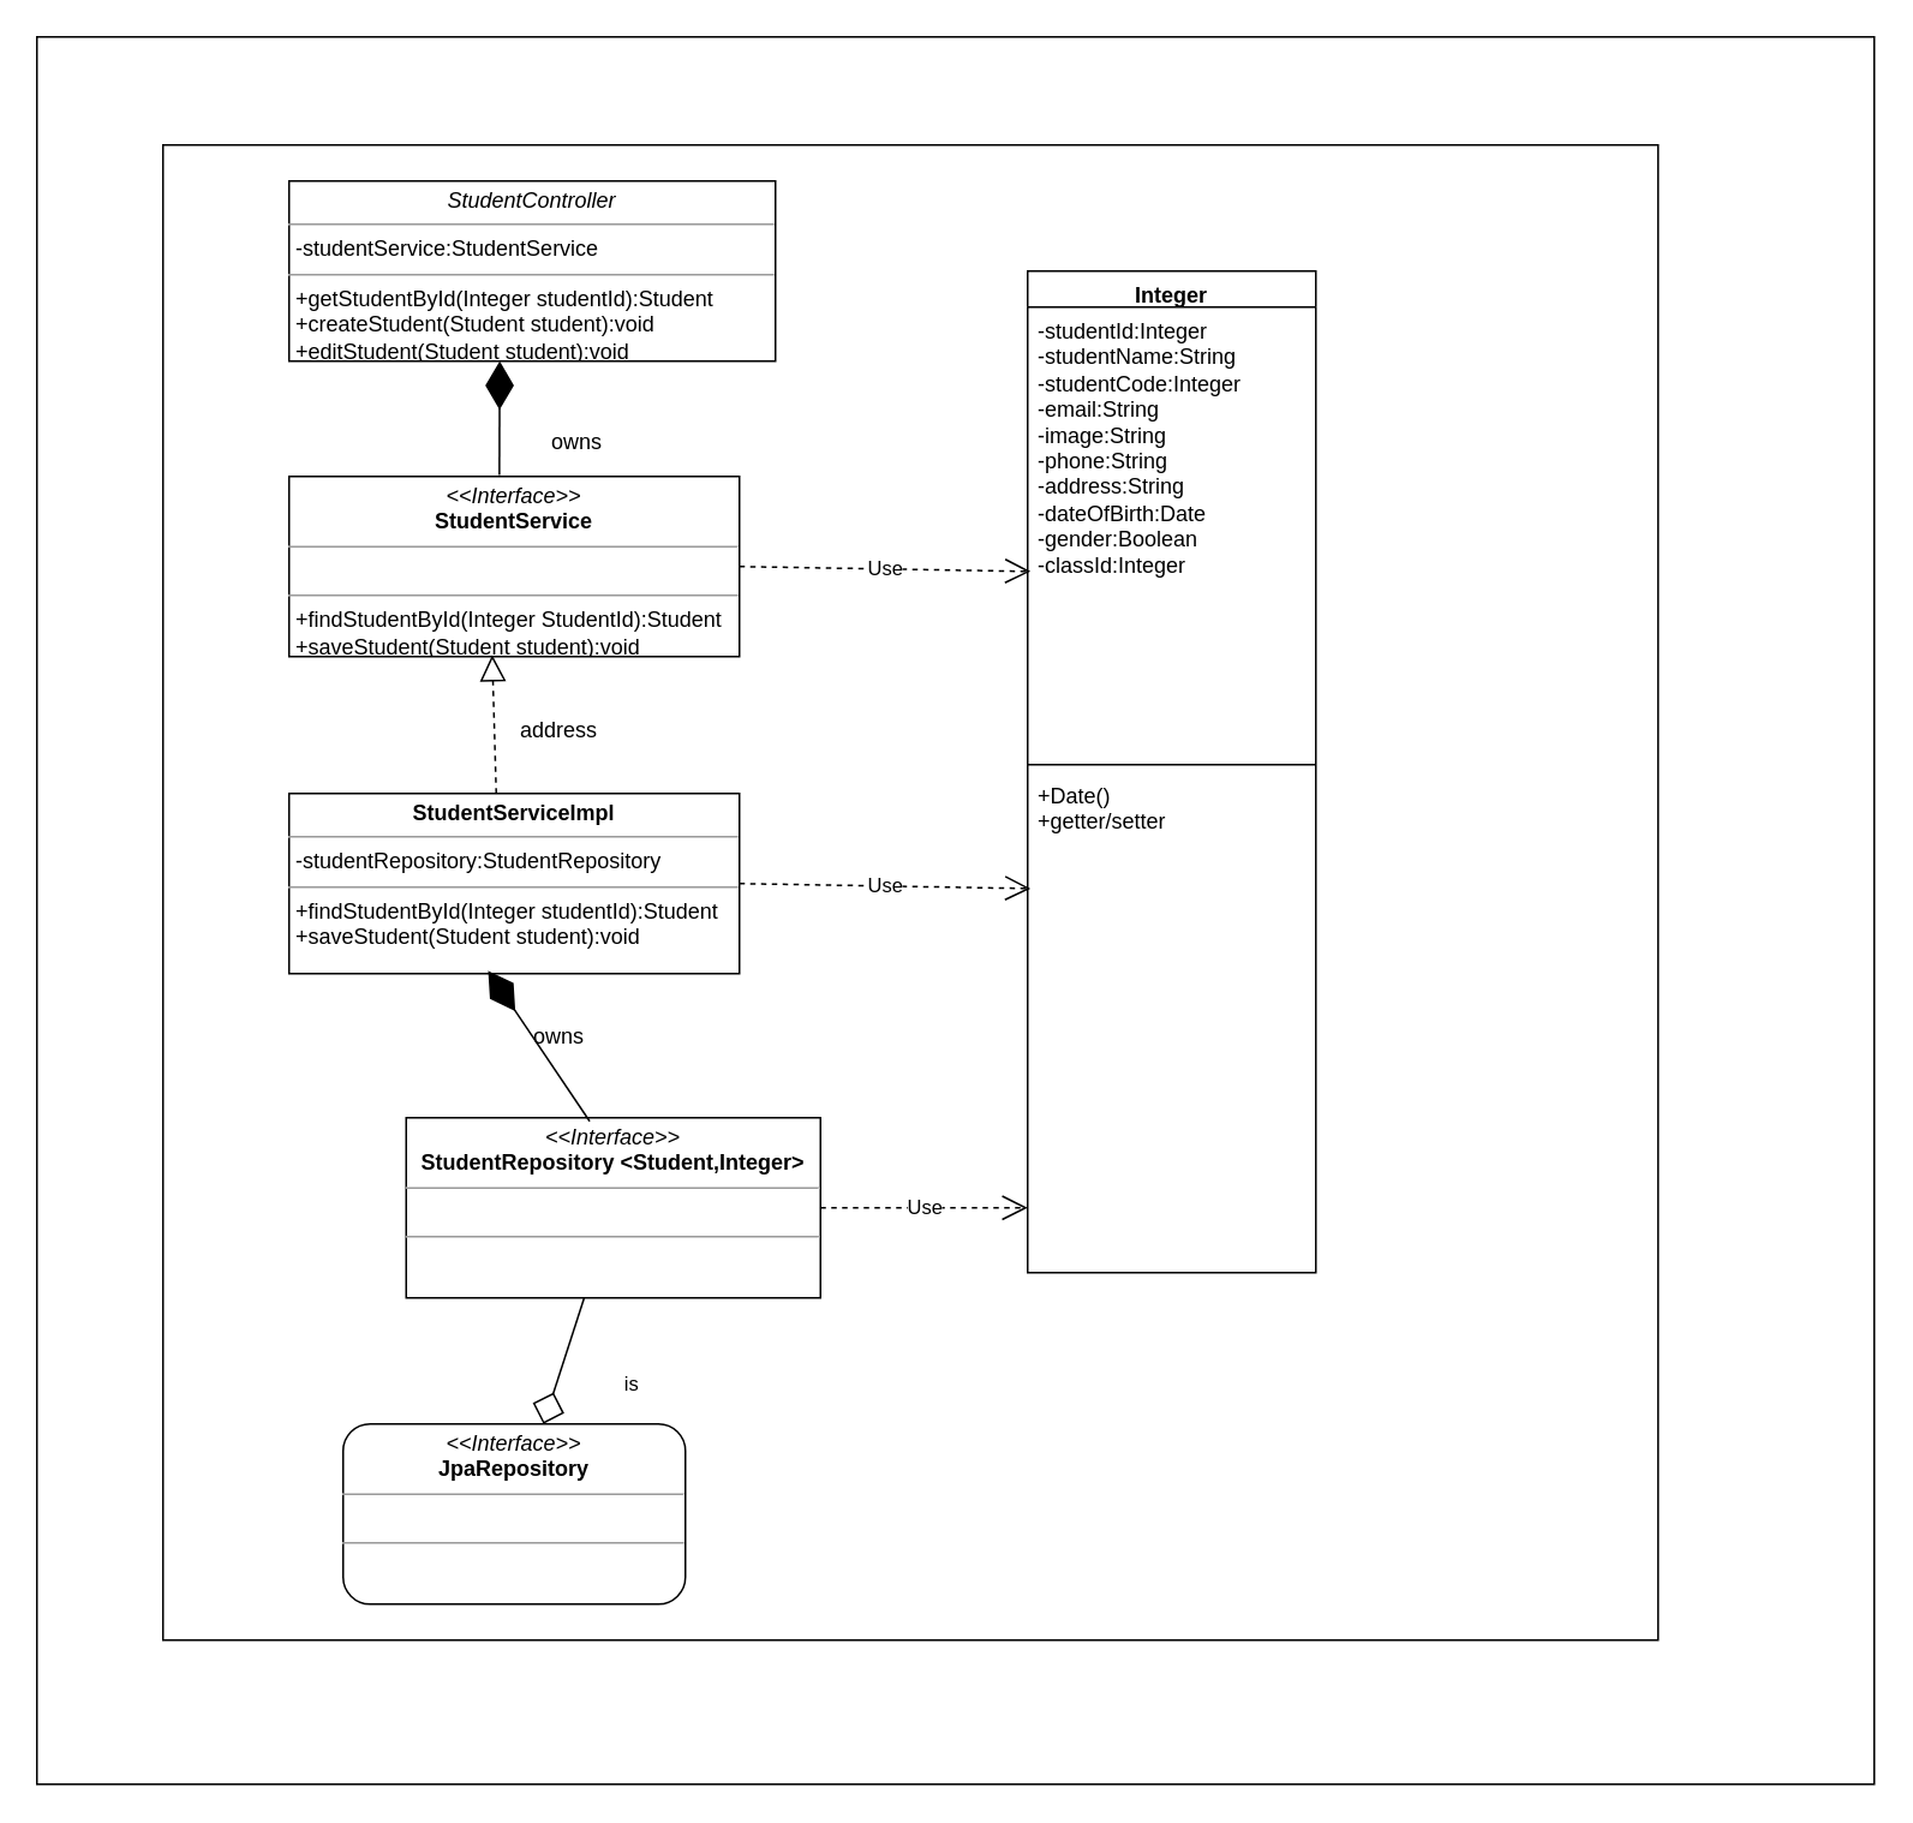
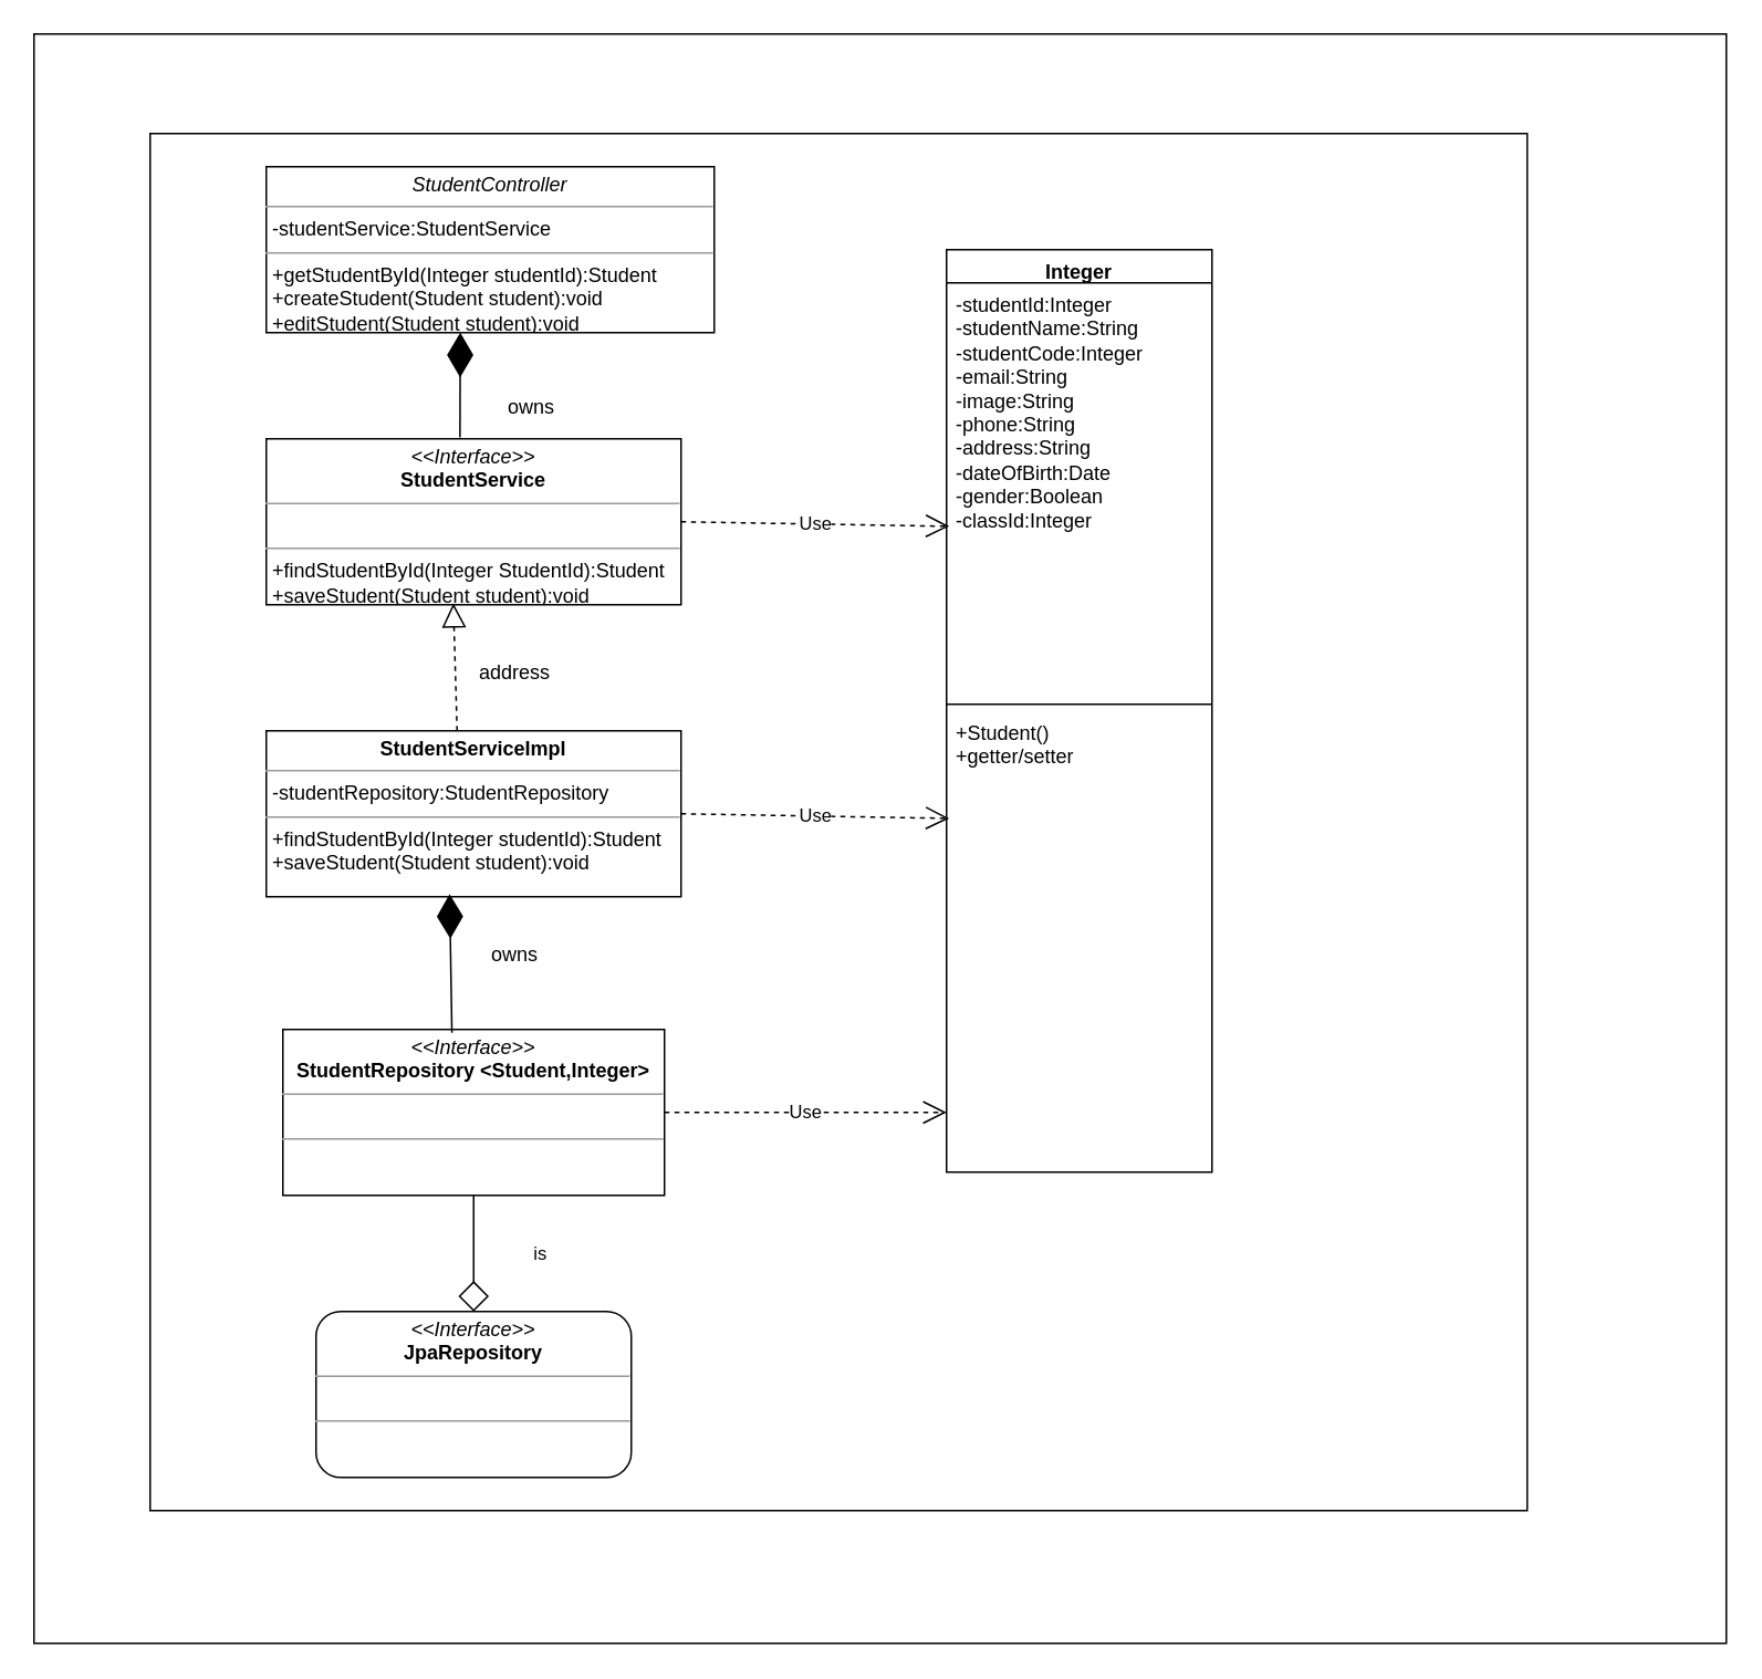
  <mxCell id="0" />
  <mxCell id="1" parent="0" />
  <mxCell id="2" value="" style="rounded=0;whiteSpace=wrap;html=1;" parent="1" vertex="1"><mxGeometry x="20" y="20" width="1020" height="970" as="geometry" /></mxCell>
  <mxCell id="3" value="" style="rounded=0;whiteSpace=wrap;html=1;" parent="1" vertex="1"><mxGeometry x="90" y="80" width="830" height="830" as="geometry" /></mxCell>
  <mxCell id="4" value="&lt;p style=&quot;margin:0px;margin-top:4px;text-align:center;&quot;&gt;&lt;i&gt;&amp;lt;&amp;lt;Interface&amp;gt;&amp;gt;&lt;/i&gt;&lt;br&gt;&lt;b&gt;JpaRepository&lt;/b&gt;&lt;/p&gt;&lt;hr size=&quot;1&quot;&gt;&lt;p style=&quot;margin:0px;margin-left:4px;&quot;&gt;&lt;br&gt;&lt;/p&gt;&lt;hr size=&quot;1&quot;&gt;&lt;p style=&quot;margin:0px;margin-left:4px;&quot;&gt;&lt;br&gt;&lt;/p&gt;" style="verticalAlign=top;align=left;overflow=fill;fontSize=12;fontFamily=Helvetica;html=1;whiteSpace=wrap;rounded=1;" parent="1" vertex="1"><mxGeometry x="190" y="790" width="190" height="100" as="geometry" /></mxCell>
- <mxCell id="5" value="&lt;p style=&quot;margin:0px;margin-top:4px;text-align:center;&quot;&gt;&lt;i&gt;&amp;lt;&amp;lt;Interface&amp;gt;&amp;gt;&lt;/i&gt;&lt;br&gt;&lt;b&gt;StudentRepository &amp;lt;Student,Integer&amp;gt;&lt;/b&gt;&lt;/p&gt;&lt;hr size=&quot;1&quot;&gt;&lt;p style=&quot;margin:0px;margin-left:4px;&quot;&gt;&lt;br&gt;&lt;/p&gt;&lt;hr size=&quot;1&quot;&gt;&lt;p style=&quot;margin:0px;margin-left:4px;&quot;&gt;&lt;br&gt;&lt;/p&gt;" style="verticalAlign=top;align=left;overflow=fill;fontSize=12;fontFamily=Helvetica;html=1;whiteSpace=wrap;" parent="1" vertex="1"><mxGeometry x="225" y="620" width="230" height="100" as="geometry" /></mxCell>
+ <mxCell id="5" value="&lt;p style=&quot;margin:0px;margin-top:4px;text-align:center;&quot;&gt;&lt;i&gt;&amp;lt;&amp;lt;Interface&amp;gt;&amp;gt;&lt;/i&gt;&lt;br&gt;&lt;b&gt;StudentRepository &amp;lt;Student,Integer&amp;gt;&lt;/b&gt;&lt;/p&gt;&lt;hr size=&quot;1&quot;&gt;&lt;p style=&quot;margin:0px;margin-left:4px;&quot;&gt;&lt;br&gt;&lt;/p&gt;&lt;hr size=&quot;1&quot;&gt;&lt;p style=&quot;margin:0px;margin-left:4px;&quot;&gt;&lt;br&gt;&lt;/p&gt;" style="verticalAlign=top;align=left;overflow=fill;fontSize=12;fontFamily=Helvetica;html=1;whiteSpace=wrap;" parent="1" vertex="1"><mxGeometry x="170" y="620" width="230" height="100" as="geometry" /></mxCell>
  <mxCell id="6" value="&lt;p style=&quot;margin:0px;margin-top:4px;text-align:center;&quot;&gt;&lt;b&gt;StudentServiceImpl&lt;/b&gt;&lt;/p&gt;&lt;hr size=&quot;1&quot;&gt;&lt;p style=&quot;margin:0px;margin-left:4px;&quot;&gt;-studentRepository:StudentRepository&lt;/p&gt;&lt;hr size=&quot;1&quot;&gt;&lt;p style=&quot;border-color: var(--border-color); margin: 0px 0px 0px 4px;&quot;&gt;+findStudentById(Integer studentId):Student&lt;/p&gt;&lt;p style=&quot;margin:0px;margin-left:4px;&quot;&gt;+saveStudent(Student student):void&lt;/p&gt;" style="verticalAlign=top;align=left;overflow=fill;fontSize=12;fontFamily=Helvetica;html=1;whiteSpace=wrap;" parent="1" vertex="1"><mxGeometry x="160" y="440" width="250" height="100" as="geometry" /></mxCell>
  <mxCell id="7" value="&lt;p style=&quot;margin:0px;margin-top:4px;text-align:center;&quot;&gt;&lt;i&gt;&amp;lt;&amp;lt;Interface&amp;gt;&amp;gt;&lt;/i&gt;&lt;br&gt;&lt;b&gt;StudentService&lt;/b&gt;&lt;/p&gt;&lt;hr size=&quot;1&quot;&gt;&lt;p style=&quot;margin:0px;margin-left:4px;&quot;&gt;&lt;br&gt;&lt;/p&gt;&lt;hr size=&quot;1&quot;&gt;&lt;p style=&quot;border-color: var(--border-color); margin: 0px 0px 0px 4px;&quot;&gt;+findStudentById(Integer StudentId):Student&lt;/p&gt;&lt;p style=&quot;margin:0px;margin-left:4px;&quot;&gt;+saveStudent(Student student):void&lt;/p&gt;" style="verticalAlign=top;align=left;overflow=fill;fontSize=12;fontFamily=Helvetica;html=1;whiteSpace=wrap;" parent="1" vertex="1"><mxGeometry x="160" y="264" width="250" height="100" as="geometry" /></mxCell>
  <mxCell id="8" value="&lt;p style=&quot;margin:0px;margin-top:4px;text-align:center;&quot;&gt;&lt;i&gt;StudentController&lt;/i&gt;&lt;/p&gt;&lt;hr size=&quot;1&quot;&gt;&lt;p style=&quot;margin:0px;margin-left:4px;&quot;&gt;-studentService:StudentService&lt;/p&gt;&lt;hr size=&quot;1&quot;&gt;&lt;p style=&quot;margin:0px;margin-left:4px;&quot;&gt;+getStudentById(Integer studentId):Student&lt;/p&gt;&lt;p style=&quot;margin:0px;margin-left:4px;&quot;&gt;+createStudent(Student student):void&lt;/p&gt;&lt;p style=&quot;margin:0px;margin-left:4px;&quot;&gt;+editStudent(Student student):void&lt;/p&gt;" style="verticalAlign=top;align=left;overflow=fill;fontSize=12;fontFamily=Helvetica;html=1;whiteSpace=wrap;" parent="1" vertex="1"><mxGeometry x="160" y="100" width="270" height="100" as="geometry" /></mxCell>
  <mxCell id="9" value="Integer" style="swimlane;fontStyle=1;align=center;verticalAlign=top;childLayout=stackLayout;horizontal=1;startSize=20;horizontalStack=0;resizeParent=1;resizeParentMax=0;resizeLast=0;collapsible=1;marginBottom=0;whiteSpace=wrap;html=1;" parent="1" vertex="1"><mxGeometry x="570" y="150" width="160" height="556" as="geometry"><mxRectangle x="1280" y="220" width="90" height="30" as="alternateBounds" /></mxGeometry></mxCell>
  <mxCell id="10" value="-studentId:Integer&lt;br&gt;-studentName:String&lt;br&gt;-studentCode:Integer&lt;br&gt;-email:String&lt;br&gt;-image:String&lt;br&gt;-phone:String&lt;br&gt;-address:String&lt;br&gt;-dateOfBirth:Date&lt;br&gt;-gender:Boolean&lt;br&gt;-classId:Integer" style="text;strokeColor=none;fillColor=none;align=left;verticalAlign=top;spacingLeft=4;spacingRight=4;overflow=hidden;rotatable=0;points=[[0,0.5],[1,0.5]];portConstraint=eastwest;whiteSpace=wrap;html=1;" parent="9" vertex="1"><mxGeometry y="20" width="160" height="250" as="geometry" /></mxCell>
  <mxCell id="11" value="" style="line;strokeWidth=1;fillColor=none;align=left;verticalAlign=middle;spacingTop=-1;spacingLeft=3;spacingRight=3;rotatable=0;labelPosition=right;points=[];portConstraint=eastwest;strokeColor=inherit;" parent="9" vertex="1"><mxGeometry y="270" width="160" height="8" as="geometry" /></mxCell>
- <mxCell id="12" value="+Date()&lt;br&gt;+getter/setter" style="text;strokeColor=none;fillColor=none;align=left;verticalAlign=top;spacingLeft=4;spacingRight=4;overflow=hidden;rotatable=0;points=[[0,0.5],[1,0.5]];portConstraint=eastwest;whiteSpace=wrap;html=1;" parent="9" vertex="1"><mxGeometry y="278" width="160" height="278" as="geometry" /></mxCell>
+ <mxCell id="12" value="+Student()&lt;br&gt;+getter/setter" style="text;strokeColor=none;fillColor=none;align=left;verticalAlign=top;spacingLeft=4;spacingRight=4;overflow=hidden;rotatable=0;points=[[0,0.5],[1,0.5]];portConstraint=eastwest;whiteSpace=wrap;html=1;" parent="9" vertex="1"><mxGeometry y="278" width="160" height="278" as="geometry" /></mxCell>
  <mxCell id="13" value="is" style="endArrow=diamond;endSize=16;endFill=0;html=1;rounded=0;" parent="1" source="5" target="4" edge="1"><mxGeometry y="40" width="160" relative="1" as="geometry"><mxPoint x="440" y="510" as="sourcePoint" /><mxPoint x="244" y="760" as="targetPoint" /><mxPoint as="offset" /></mxGeometry></mxCell>
  <mxCell id="14" value="" style="endArrow=diamondThin;endFill=1;endSize=24;html=1;rounded=0;exitX=0.443;exitY=0.02;exitDx=0;exitDy=0;exitPerimeter=0;entryX=0.442;entryY=0.984;entryDx=0;entryDy=0;entryPerimeter=0;" parent="1" source="5" target="6" edge="1"><mxGeometry width="160" relative="1" as="geometry"><mxPoint x="440" y="610" as="sourcePoint" /><mxPoint x="600" y="610" as="targetPoint" /></mxGeometry></mxCell>
  <mxCell id="15" value="owns" style="text;html=1;strokeColor=none;fillColor=none;align=center;verticalAlign=middle;whiteSpace=wrap;rounded=0;" parent="1" vertex="1"><mxGeometry x="280" y="560" width="60" height="30" as="geometry" /></mxCell>
  <mxCell id="16" value="" style="endArrow=block;dashed=1;endFill=0;endSize=12;html=1;rounded=0;exitX=0.46;exitY=0;exitDx=0;exitDy=0;exitPerimeter=0;entryX=0.451;entryY=0.992;entryDx=0;entryDy=0;entryPerimeter=0;" parent="1" source="6" target="7" edge="1"><mxGeometry width="160" relative="1" as="geometry"><mxPoint x="285" y="440" as="sourcePoint" /><mxPoint x="600" y="710" as="targetPoint" /></mxGeometry></mxCell>
  <mxCell id="17" value="address" style="text;html=1;strokeColor=none;fillColor=none;align=center;verticalAlign=middle;whiteSpace=wrap;rounded=0;" parent="1" vertex="1"><mxGeometry x="280" y="390" width="60" height="30" as="geometry" /></mxCell>
  <mxCell id="18" value="" style="endArrow=diamondThin;endFill=1;endSize=24;html=1;rounded=0;entryX=0.433;entryY=1;entryDx=0;entryDy=0;exitX=0.467;exitY=-0.008;exitDx=0;exitDy=0;exitPerimeter=0;entryPerimeter=0;" parent="1" source="7" target="8" edge="1"><mxGeometry width="160" relative="1" as="geometry"><mxPoint x="275" y="260" as="sourcePoint" /><mxPoint x="284" y="540" as="targetPoint" /></mxGeometry></mxCell>
  <mxCell id="19" value="owns" style="text;html=1;strokeColor=none;fillColor=none;align=center;verticalAlign=middle;whiteSpace=wrap;rounded=0;" parent="1" vertex="1"><mxGeometry x="290" y="230" width="60" height="30" as="geometry" /></mxCell>
  <mxCell id="20" value="Use" style="endArrow=open;endSize=12;dashed=1;html=1;rounded=0;exitX=1;exitY=0.5;exitDx=0;exitDy=0;entryX=0.01;entryY=0.587;entryDx=0;entryDy=0;entryPerimeter=0;" parent="1" source="7" target="10" edge="1"><mxGeometry width="160" relative="1" as="geometry"><mxPoint x="440" y="410" as="sourcePoint" /><mxPoint x="600" y="410" as="targetPoint" /></mxGeometry></mxCell>
  <mxCell id="21" value="Use" style="endArrow=open;endSize=12;dashed=1;html=1;rounded=0;exitX=1;exitY=0.5;exitDx=0;exitDy=0;entryX=0.01;entryY=0.233;entryDx=0;entryDy=0;entryPerimeter=0;" parent="1" source="6" target="12" edge="1"><mxGeometry width="160" relative="1" as="geometry"><mxPoint x="400" y="324" as="sourcePoint" /><mxPoint x="580" y="490" as="targetPoint" /></mxGeometry></mxCell>
  <mxCell id="22" value="Use" style="endArrow=open;endSize=12;dashed=1;html=1;rounded=0;exitX=1;exitY=0.5;exitDx=0;exitDy=0;" parent="1" source="5" edge="1"><mxGeometry width="160" relative="1" as="geometry"><mxPoint x="400" y="500" as="sourcePoint" /><mxPoint x="570" y="670" as="targetPoint" /></mxGeometry></mxCell>
